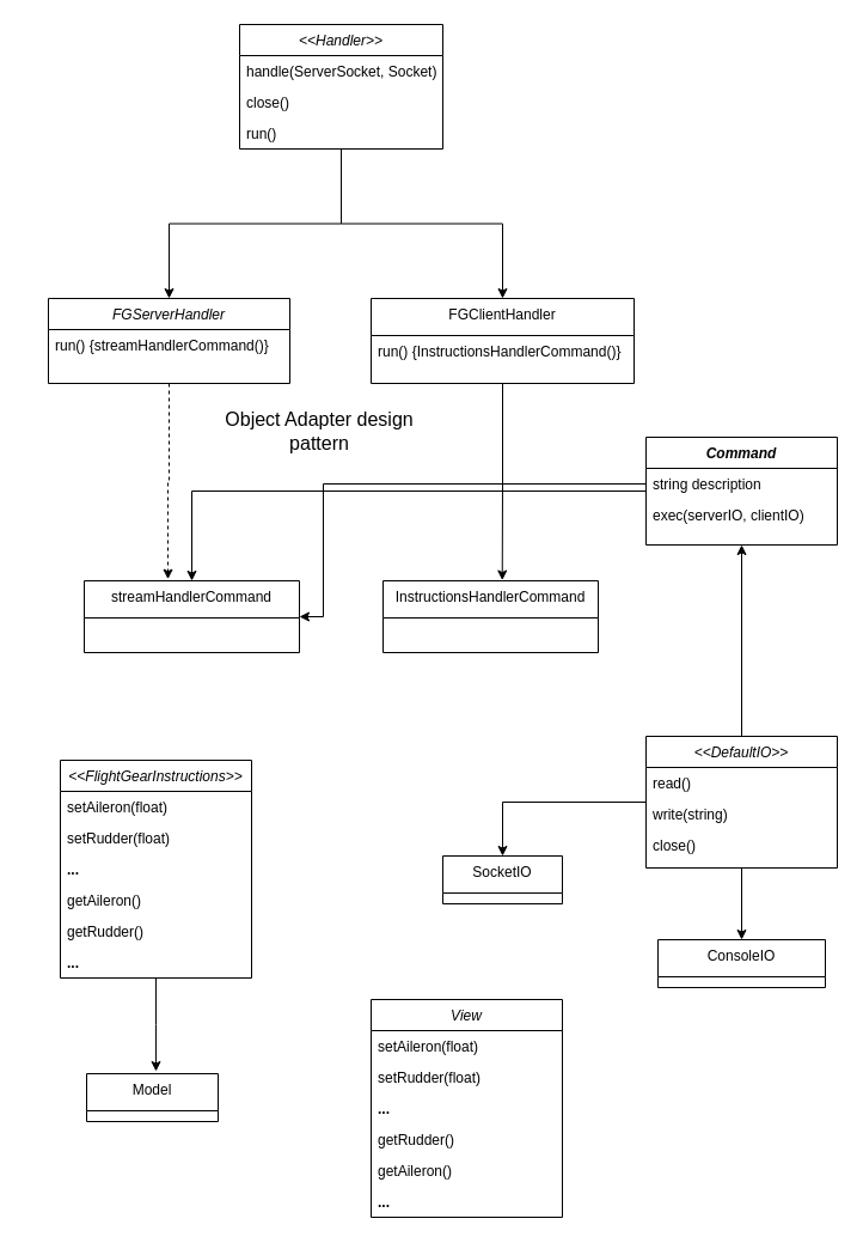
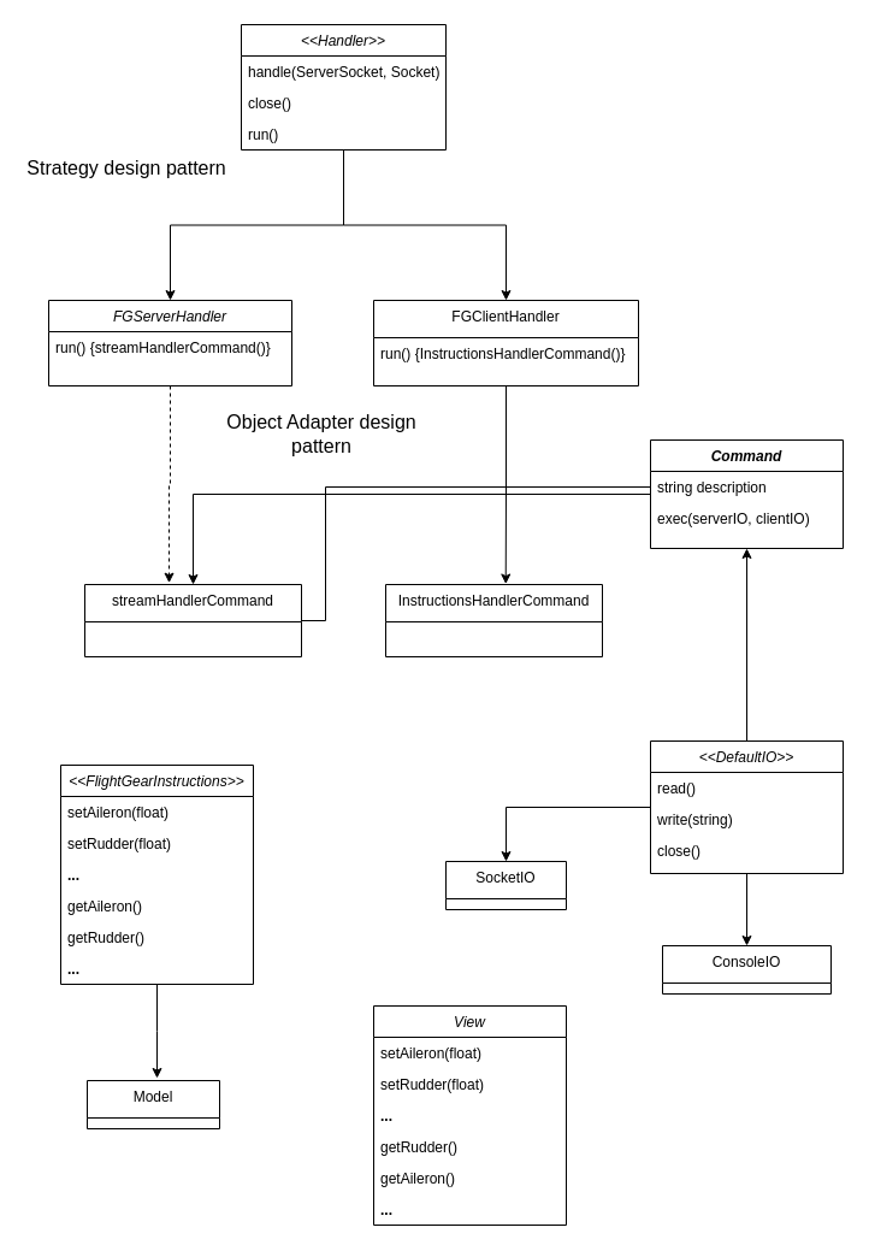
  <mxCell id="0" />
  <mxCell id="1" parent="0" />
  <mxCell id="2" style="edgeStyle=orthogonalEdgeStyle;rounded=0;orthogonalLoop=1;jettySize=auto;html=1;entryX=0.389;entryY=-0.022;entryDx=0;entryDy=0;entryPerimeter=0;fontSize=16;dashed=1;" edge="1" parent="1" source="3" target="20"><mxGeometry relative="1" as="geometry"><Array as="points"><mxPoint x="141" y="403" /><mxPoint x="140" y="403" /></Array></mxGeometry></mxCell>
  <mxCell id="3" value="FGServerHandler" style="swimlane;fontStyle=2;align=center;verticalAlign=top;childLayout=stackLayout;horizontal=1;startSize=26;horizontalStack=0;resizeParent=1;resizeLast=0;collapsible=1;marginBottom=0;rounded=0;shadow=0;strokeWidth=1;" parent="1" vertex="1"><mxGeometry x="40" y="249" width="202" height="71" as="geometry"><mxRectangle x="230" y="140" width="160" height="26" as="alternateBounds" /></mxGeometry></mxCell>
  <mxCell id="4" value="run() {streamHandlerCommand()}" style="text;align=left;verticalAlign=top;spacingLeft=4;spacingRight=4;overflow=hidden;rotatable=0;points=[[0,0.5],[1,0.5]];portConstraint=eastwest;" vertex="1" parent="3"><mxGeometry y="26" width="202" height="26" as="geometry" /></mxCell>
  <mxCell id="5" style="edgeStyle=orthogonalEdgeStyle;rounded=0;orthogonalLoop=1;jettySize=auto;html=1;entryX=0.554;entryY=-0.008;entryDx=0;entryDy=0;entryPerimeter=0;fontSize=16;" edge="1" parent="1" source="6" target="19"><mxGeometry relative="1" as="geometry" /></mxCell>
  <mxCell id="6" value="FGClientHandler" style="swimlane;fontStyle=0;align=center;verticalAlign=top;childLayout=stackLayout;horizontal=1;startSize=31;horizontalStack=0;resizeParent=1;resizeLast=0;collapsible=1;marginBottom=0;rounded=0;shadow=0;strokeWidth=1;" parent="1" vertex="1"><mxGeometry x="310" y="249" width="220" height="71" as="geometry"><mxRectangle x="550" y="140" width="160" height="26" as="alternateBounds" /></mxGeometry></mxCell>
  <mxCell id="7" value="run() {InstructionsHandlerCommand()}" style="text;align=left;verticalAlign=top;spacingLeft=4;spacingRight=4;overflow=hidden;rotatable=0;points=[[0,0.5],[1,0.5]];portConstraint=eastwest;" vertex="1" parent="6"><mxGeometry y="31" width="220" height="26" as="geometry" /></mxCell>
  <mxCell id="8" style="edgeStyle=orthogonalEdgeStyle;rounded=0;orthogonalLoop=1;jettySize=auto;html=1;entryX=0.5;entryY=0;entryDx=0;entryDy=0;" edge="1" parent="1" source="10" target="3"><mxGeometry relative="1" as="geometry"><mxPoint x="290" y="200" as="targetPoint" /></mxGeometry></mxCell>
  <mxCell id="9" style="edgeStyle=orthogonalEdgeStyle;rounded=0;orthogonalLoop=1;jettySize=auto;html=1;entryX=0.5;entryY=0;entryDx=0;entryDy=0;" edge="1" parent="1" source="10" target="6"><mxGeometry relative="1" as="geometry" /></mxCell>
  <mxCell id="10" value="&lt;&lt;Handler&gt;&gt;" style="swimlane;fontStyle=2;align=center;verticalAlign=top;childLayout=stackLayout;horizontal=1;startSize=26;horizontalStack=0;resizeParent=1;resizeLast=0;collapsible=1;marginBottom=0;rounded=0;shadow=0;strokeWidth=1;" vertex="1" parent="1"><mxGeometry x="200" y="20" width="170" height="104" as="geometry"><mxRectangle x="230" y="140" width="160" height="26" as="alternateBounds" /></mxGeometry></mxCell>
  <mxCell id="11" value="handle(ServerSocket, Socket)" style="text;align=left;verticalAlign=top;spacingLeft=4;spacingRight=4;overflow=hidden;rotatable=0;points=[[0,0.5],[1,0.5]];portConstraint=eastwest;" vertex="1" parent="10"><mxGeometry y="26" width="170" height="26" as="geometry" /></mxCell>
  <mxCell id="12" value="close()" style="text;align=left;verticalAlign=top;spacingLeft=4;spacingRight=4;overflow=hidden;rotatable=0;points=[[0,0.5],[1,0.5]];portConstraint=eastwest;rounded=0;shadow=0;html=0;" vertex="1" parent="10"><mxGeometry y="52" width="170" height="26" as="geometry" /></mxCell>
  <mxCell id="13" value="run()" style="text;align=left;verticalAlign=top;spacingLeft=4;spacingRight=4;overflow=hidden;rotatable=0;points=[[0,0.5],[1,0.5]];portConstraint=eastwest;rounded=0;shadow=0;html=0;" vertex="1" parent="10"><mxGeometry y="78" width="170" height="26" as="geometry" /></mxCell>
+ <mxCell id="14" value="&lt;font style=&quot;font-size: 16px;&quot;&gt;Strategy design pattern&lt;/font&gt;" style="text;html=1;strokeColor=none;fillColor=none;align=center;verticalAlign=middle;whiteSpace=wrap;rounded=0;" vertex="1" parent="1"><mxGeometry x="20" y="124" width="170" height="30" as="geometry" /></mxCell>
  <mxCell id="15" style="edgeStyle=orthogonalEdgeStyle;rounded=0;orthogonalLoop=1;jettySize=auto;html=1;fontSize=16;" edge="1" parent="1" source="16" target="20"><mxGeometry relative="1" as="geometry" /></mxCell>
  <mxCell id="16" value="Command" style="swimlane;fontStyle=3;align=center;verticalAlign=top;childLayout=stackLayout;horizontal=1;startSize=26;horizontalStack=0;resizeParent=1;resizeLast=0;collapsible=1;marginBottom=0;rounded=0;shadow=0;strokeWidth=1;" vertex="1" parent="1"><mxGeometry x="540" y="365" width="160" height="90" as="geometry"><mxRectangle x="230" y="140" width="160" height="26" as="alternateBounds" /></mxGeometry></mxCell>
  <mxCell id="17" value="string description" style="text;align=left;verticalAlign=top;spacingLeft=4;spacingRight=4;overflow=hidden;rotatable=0;points=[[0,0.5],[1,0.5]];portConstraint=eastwest;" vertex="1" parent="16"><mxGeometry y="26" width="160" height="26" as="geometry" /></mxCell>
  <mxCell id="18" value="exec(serverIO, clientIO)" style="text;align=left;verticalAlign=top;spacingLeft=4;spacingRight=4;overflow=hidden;rotatable=0;points=[[0,0.5],[1,0.5]];portConstraint=eastwest;rounded=0;shadow=0;html=0;" vertex="1" parent="16"><mxGeometry y="52" width="160" height="26" as="geometry" /></mxCell>
  <mxCell id="19" value="InstructionsHandlerCommand" style="swimlane;fontStyle=0;align=center;verticalAlign=top;childLayout=stackLayout;horizontal=1;startSize=31;horizontalStack=0;resizeParent=1;resizeLast=0;collapsible=1;marginBottom=0;rounded=0;shadow=0;strokeWidth=1;" vertex="1" parent="1"><mxGeometry x="320" y="485" width="180" height="60" as="geometry"><mxRectangle x="550" y="140" width="160" height="26" as="alternateBounds" /></mxGeometry></mxCell>
  <mxCell id="20" value="streamHandlerCommand" style="swimlane;fontStyle=0;align=center;verticalAlign=top;childLayout=stackLayout;horizontal=1;startSize=31;horizontalStack=0;resizeParent=1;resizeLast=0;collapsible=1;marginBottom=0;rounded=0;shadow=0;strokeWidth=1;" vertex="1" parent="1"><mxGeometry x="70" y="485" width="180" height="60" as="geometry"><mxRectangle x="550" y="140" width="160" height="26" as="alternateBounds" /></mxGeometry></mxCell>
- <mxCell id="21" style="edgeStyle=orthogonalEdgeStyle;rounded=0;orthogonalLoop=1;jettySize=auto;html=1;entryX=1;entryY=0.5;entryDx=0;entryDy=0;fontSize=16;" edge="1" parent="1" source="17" target="20"><mxGeometry relative="1" as="geometry"><Array as="points"><mxPoint x="270" y="404" /><mxPoint x="270" y="515" /></Array></mxGeometry></mxCell>
+ <mxCell id="21" style="edgeStyle=orthogonalEdgeStyle;rounded=0;orthogonalLoop=1;jettySize=auto;html=1;entryX=1;entryY=0.5;entryDx=0;entryDy=0;fontSize=16;endArrow=none;" edge="1" parent="1" source="17" target="20"><mxGeometry relative="1" as="geometry"><Array as="points"><mxPoint x="270" y="404" /><mxPoint x="270" y="515" /></Array></mxGeometry></mxCell>
  <mxCell id="22" style="edgeStyle=orthogonalEdgeStyle;rounded=0;orthogonalLoop=1;jettySize=auto;html=1;fontSize=16;entryX=0.5;entryY=1;entryDx=0;entryDy=0;" edge="1" parent="1" source="25" target="16"><mxGeometry relative="1" as="geometry"><mxPoint x="610" y="465" as="targetPoint" /></mxGeometry></mxCell>
  <mxCell id="23" style="edgeStyle=orthogonalEdgeStyle;rounded=0;orthogonalLoop=1;jettySize=auto;html=1;entryX=0.5;entryY=0;entryDx=0;entryDy=0;fontSize=16;" edge="1" parent="1" source="25" target="29"><mxGeometry relative="1" as="geometry" /></mxCell>
  <mxCell id="24" style="edgeStyle=orthogonalEdgeStyle;rounded=0;orthogonalLoop=1;jettySize=auto;html=1;entryX=0.5;entryY=0;entryDx=0;entryDy=0;fontSize=16;" edge="1" parent="1" source="25" target="40"><mxGeometry relative="1" as="geometry" /></mxCell>
  <mxCell id="25" value="&lt;&lt;DefaultIO&gt;&gt;" style="swimlane;fontStyle=2;align=center;verticalAlign=top;childLayout=stackLayout;horizontal=1;startSize=26;horizontalStack=0;resizeParent=1;resizeLast=0;collapsible=1;marginBottom=0;rounded=0;shadow=0;strokeWidth=1;" vertex="1" parent="1"><mxGeometry x="540" y="615" width="160" height="110" as="geometry"><mxRectangle x="230" y="140" width="160" height="26" as="alternateBounds" /></mxGeometry></mxCell>
  <mxCell id="26" value="read()" style="text;align=left;verticalAlign=top;spacingLeft=4;spacingRight=4;overflow=hidden;rotatable=0;points=[[0,0.5],[1,0.5]];portConstraint=eastwest;rounded=0;shadow=0;html=0;" vertex="1" parent="25"><mxGeometry y="26" width="160" height="26" as="geometry" /></mxCell>
  <mxCell id="27" value="write(string)" style="text;align=left;verticalAlign=top;spacingLeft=4;spacingRight=4;overflow=hidden;rotatable=0;points=[[0,0.5],[1,0.5]];portConstraint=eastwest;rounded=0;shadow=0;html=0;" vertex="1" parent="25"><mxGeometry y="52" width="160" height="26" as="geometry" /></mxCell>
  <mxCell id="28" value="close()" style="text;align=left;verticalAlign=top;spacingLeft=4;spacingRight=4;overflow=hidden;rotatable=0;points=[[0,0.5],[1,0.5]];portConstraint=eastwest;rounded=0;shadow=0;html=0;" vertex="1" parent="25"><mxGeometry y="78" width="160" height="26" as="geometry" /></mxCell>
  <mxCell id="29" value="SocketIO" style="swimlane;fontStyle=0;align=center;verticalAlign=top;childLayout=stackLayout;horizontal=1;startSize=31;horizontalStack=0;resizeParent=1;resizeLast=0;collapsible=1;marginBottom=0;rounded=0;shadow=0;strokeWidth=1;" vertex="1" parent="1"><mxGeometry x="370" y="715" width="100" height="40" as="geometry"><mxRectangle x="550" y="140" width="160" height="26" as="alternateBounds" /></mxGeometry></mxCell>
  <mxCell id="30" value="&lt;span style=&quot;font-size: 16px;&quot;&gt;Object Adapter design pattern&lt;/span&gt;" style="text;html=1;strokeColor=none;fillColor=none;align=center;verticalAlign=middle;whiteSpace=wrap;rounded=0;" vertex="1" parent="1"><mxGeometry x="182" y="345" width="170" height="30" as="geometry" /></mxCell>
  <mxCell id="31" style="edgeStyle=orthogonalEdgeStyle;rounded=0;orthogonalLoop=1;jettySize=auto;html=1;fontSize=16;" edge="1" parent="1" source="32"><mxGeometry relative="1" as="geometry"><mxPoint x="130" y="895" as="targetPoint" /></mxGeometry></mxCell>
  <mxCell id="32" value="&lt;&lt;FlightGearInstructions&gt;&gt;" style="swimlane;fontStyle=2;align=center;verticalAlign=top;childLayout=stackLayout;horizontal=1;startSize=26;horizontalStack=0;resizeParent=1;resizeLast=0;collapsible=1;marginBottom=0;rounded=0;shadow=0;strokeWidth=1;" vertex="1" parent="1"><mxGeometry x="50" y="635" width="160" height="182" as="geometry"><mxRectangle x="230" y="140" width="160" height="26" as="alternateBounds" /></mxGeometry></mxCell>
  <mxCell id="33" value="setAileron(float)" style="text;align=left;verticalAlign=top;spacingLeft=4;spacingRight=4;overflow=hidden;rotatable=0;points=[[0,0.5],[1,0.5]];portConstraint=eastwest;rounded=0;shadow=0;html=0;" vertex="1" parent="32"><mxGeometry y="26" width="160" height="26" as="geometry" /></mxCell>
  <mxCell id="34" value="setRudder(float)" style="text;align=left;verticalAlign=top;spacingLeft=4;spacingRight=4;overflow=hidden;rotatable=0;points=[[0,0.5],[1,0.5]];portConstraint=eastwest;rounded=0;shadow=0;html=0;" vertex="1" parent="32"><mxGeometry y="52" width="160" height="26" as="geometry" /></mxCell>
  <mxCell id="35" value="..." style="text;align=left;verticalAlign=top;spacingLeft=4;spacingRight=4;overflow=hidden;rotatable=0;points=[[0,0.5],[1,0.5]];portConstraint=eastwest;rounded=0;shadow=0;html=0;fontStyle=1" vertex="1" parent="32"><mxGeometry y="78" width="160" height="26" as="geometry" /></mxCell>
  <mxCell id="36" value="getAileron()" style="text;align=left;verticalAlign=top;spacingLeft=4;spacingRight=4;overflow=hidden;rotatable=0;points=[[0,0.5],[1,0.5]];portConstraint=eastwest;rounded=0;shadow=0;html=0;" vertex="1" parent="32"><mxGeometry y="104" width="160" height="26" as="geometry" /></mxCell>
  <mxCell id="37" value="getRudder()" style="text;align=left;verticalAlign=top;spacingLeft=4;spacingRight=4;overflow=hidden;rotatable=0;points=[[0,0.5],[1,0.5]];portConstraint=eastwest;rounded=0;shadow=0;html=0;" vertex="1" parent="32"><mxGeometry y="130" width="160" height="26" as="geometry" /></mxCell>
  <mxCell id="38" value="..." style="text;align=left;verticalAlign=top;spacingLeft=4;spacingRight=4;overflow=hidden;rotatable=0;points=[[0,0.5],[1,0.5]];portConstraint=eastwest;rounded=0;shadow=0;html=0;fontStyle=1" vertex="1" parent="32"><mxGeometry y="156" width="160" height="26" as="geometry" /></mxCell>
  <mxCell id="39" value="Model" style="swimlane;fontStyle=0;align=center;verticalAlign=top;childLayout=stackLayout;horizontal=1;startSize=31;horizontalStack=0;resizeParent=1;resizeLast=0;collapsible=1;marginBottom=0;rounded=0;shadow=0;strokeWidth=1;" vertex="1" parent="1"><mxGeometry x="72" y="897" width="110" height="40" as="geometry"><mxRectangle x="550" y="140" width="160" height="26" as="alternateBounds" /></mxGeometry></mxCell>
  <mxCell id="40" value="ConsoleIO" style="swimlane;fontStyle=0;align=center;verticalAlign=top;childLayout=stackLayout;horizontal=1;startSize=31;horizontalStack=0;resizeParent=1;resizeLast=0;collapsible=1;marginBottom=0;rounded=0;shadow=0;strokeWidth=1;" vertex="1" parent="1"><mxGeometry x="550" y="785" width="140" height="40" as="geometry"><mxRectangle x="550" y="140" width="160" height="26" as="alternateBounds" /></mxGeometry></mxCell>
  <mxCell id="41" value="View" style="swimlane;fontStyle=2;align=center;verticalAlign=top;childLayout=stackLayout;horizontal=1;startSize=26;horizontalStack=0;resizeParent=1;resizeLast=0;collapsible=1;marginBottom=0;rounded=0;shadow=0;strokeWidth=1;" vertex="1" parent="1"><mxGeometry x="310" y="835" width="160" height="182" as="geometry"><mxRectangle x="230" y="140" width="160" height="26" as="alternateBounds" /></mxGeometry></mxCell>
  <mxCell id="42" value="setAileron(float)" style="text;align=left;verticalAlign=top;spacingLeft=4;spacingRight=4;overflow=hidden;rotatable=0;points=[[0,0.5],[1,0.5]];portConstraint=eastwest;rounded=0;shadow=0;html=0;" vertex="1" parent="41"><mxGeometry y="26" width="160" height="26" as="geometry" /></mxCell>
  <mxCell id="43" value="setRudder(float)" style="text;align=left;verticalAlign=top;spacingLeft=4;spacingRight=4;overflow=hidden;rotatable=0;points=[[0,0.5],[1,0.5]];portConstraint=eastwest;rounded=0;shadow=0;html=0;" vertex="1" parent="41"><mxGeometry y="52" width="160" height="26" as="geometry" /></mxCell>
  <mxCell id="44" value="..." style="text;align=left;verticalAlign=top;spacingLeft=4;spacingRight=4;overflow=hidden;rotatable=0;points=[[0,0.5],[1,0.5]];portConstraint=eastwest;rounded=0;shadow=0;html=0;fontStyle=1" vertex="1" parent="41"><mxGeometry y="78" width="160" height="26" as="geometry" /></mxCell>
  <mxCell id="45" value="getRudder()" style="text;align=left;verticalAlign=top;spacingLeft=4;spacingRight=4;overflow=hidden;rotatable=0;points=[[0,0.5],[1,0.5]];portConstraint=eastwest;rounded=0;shadow=0;html=0;" vertex="1" parent="41"><mxGeometry y="104" width="160" height="26" as="geometry" /></mxCell>
  <mxCell id="46" value="getAileron()" style="text;align=left;verticalAlign=top;spacingLeft=4;spacingRight=4;overflow=hidden;rotatable=0;points=[[0,0.5],[1,0.5]];portConstraint=eastwest;rounded=0;shadow=0;html=0;" vertex="1" parent="41"><mxGeometry y="130" width="160" height="26" as="geometry" /></mxCell>
  <mxCell id="47" value="..." style="text;align=left;verticalAlign=top;spacingLeft=4;spacingRight=4;overflow=hidden;rotatable=0;points=[[0,0.5],[1,0.5]];portConstraint=eastwest;rounded=0;shadow=0;html=0;fontStyle=1" vertex="1" parent="41"><mxGeometry y="156" width="160" height="26" as="geometry" /></mxCell>
